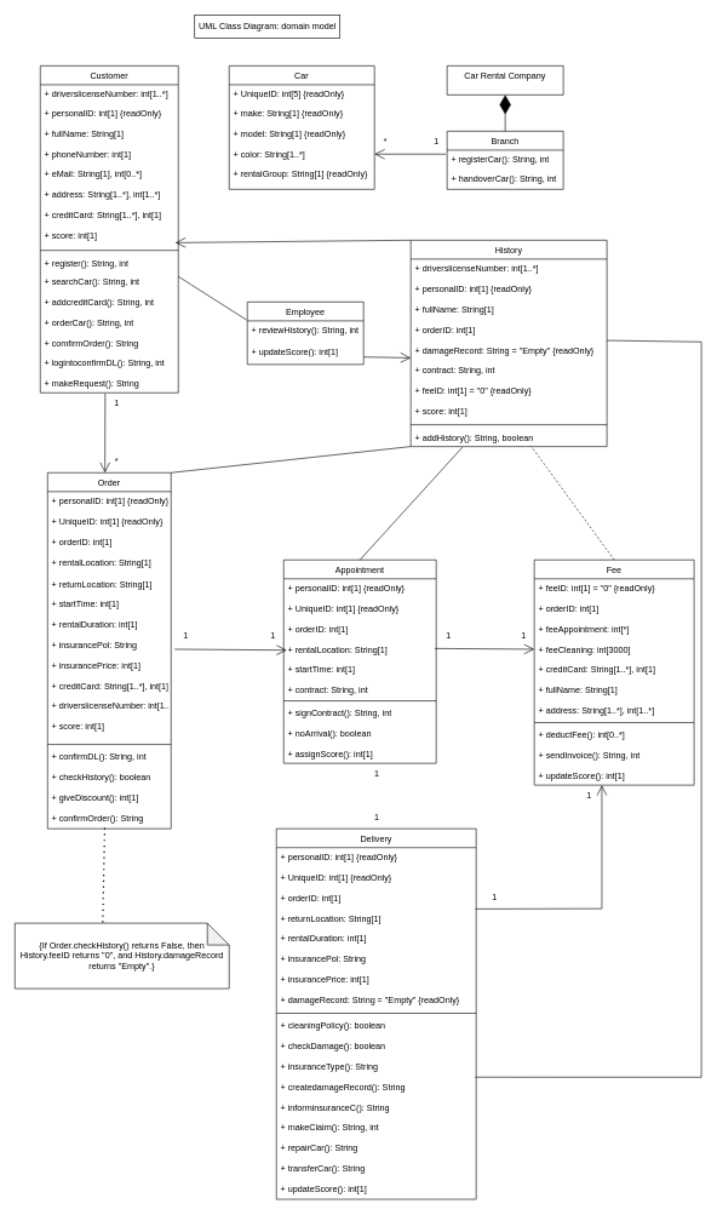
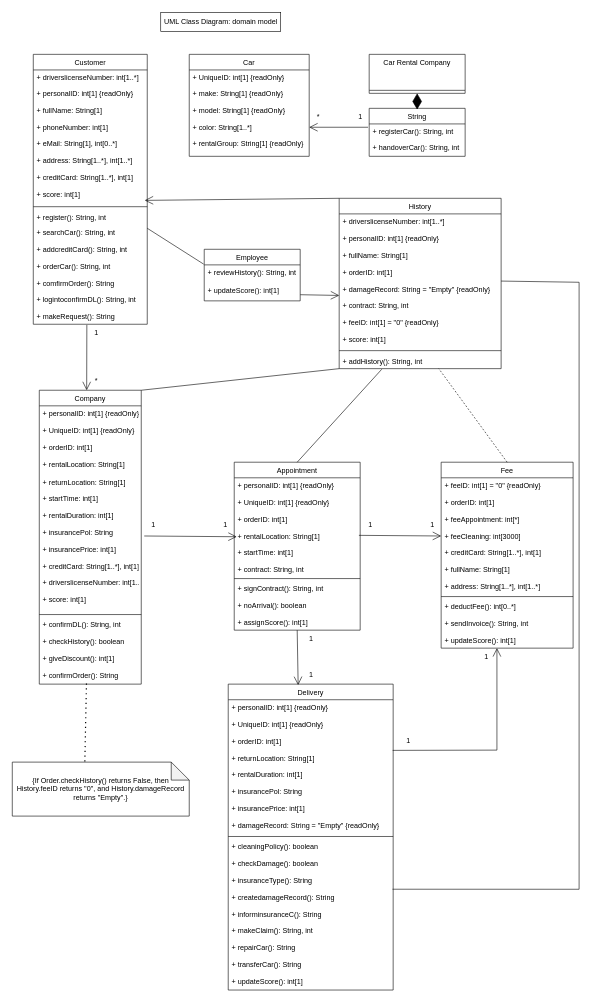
  <mxCell id="0" />
  <mxCell id="1" parent="0" />
- <mxCell id="2" value="Car Rental Company" style="swimlane;fontStyle=0;align=center;verticalAlign=top;childLayout=stackLayout;horizontal=1;startSize=60;horizontalStack=0;resizeParent=1;resizeLast=0;collapsible=1;marginBottom=0;rounded=0;shadow=0;strokeWidth=1;" parent="1" vertex="1"><mxGeometry x="615" y="90" width="160" height="40" as="geometry"><mxRectangle x="130" y="380" width="160" height="26" as="alternateBounds" /></mxGeometry></mxCell>
+ <mxCell id="2" value="Car Rental Company" style="swimlane;fontStyle=0;align=center;verticalAlign=top;childLayout=stackLayout;horizontal=1;startSize=60;horizontalStack=0;resizeParent=1;resizeLast=0;collapsible=1;marginBottom=0;rounded=0;shadow=0;strokeWidth=1;" parent="1" vertex="1"><mxGeometry x="615" y="90" width="160" height="65" as="geometry"><mxRectangle x="130" y="380" width="160" height="26" as="alternateBounds" /></mxGeometry></mxCell>
  <mxCell id="3" value="Fee" style="swimlane;fontStyle=0;align=center;verticalAlign=top;childLayout=stackLayout;horizontal=1;startSize=26;horizontalStack=0;resizeParent=1;resizeLast=0;collapsible=1;marginBottom=0;rounded=0;shadow=0;strokeWidth=1;" parent="1" vertex="1"><mxGeometry x="735" y="770" width="220" height="310" as="geometry"><mxRectangle x="130" y="380" width="160" height="26" as="alternateBounds" /></mxGeometry></mxCell>
  <mxCell id="4" value="+ feeID: int[1] = &quot;0&quot; {readOnly}&#10;&#10;+ orderID: int[1]&#10;&#10;+ feeAppointment: int[*]&#10;&#10;+ feeCleaning: int[3000]&#10;&#10;+ creditCard: String[1..*], int[1]&#10;&#10;+ fullName: String[1]&#10;&#10;+ address: String[1..*], int[1..*]&#10;" style="text;align=left;verticalAlign=top;spacingLeft=4;spacingRight=4;overflow=hidden;rotatable=0;points=[[0,0.5],[1,0.5]];portConstraint=eastwest;" parent="3" vertex="1"><mxGeometry y="26" width="220" height="194" as="geometry" /></mxCell>
  <mxCell id="5" value="" style="line;html=1;strokeWidth=1;align=left;verticalAlign=middle;spacingTop=-1;spacingLeft=3;spacingRight=3;rotatable=0;labelPosition=right;points=[];portConstraint=eastwest;" parent="3" vertex="1"><mxGeometry y="220" width="220" height="8" as="geometry" /></mxCell>
  <mxCell id="6" value="+ deductFee(): int[0..*]&#10;&#10;+ sendInvoice(): String, int&#10;&#10;+ updateScore(): int[1]" style="text;align=left;verticalAlign=top;spacingLeft=4;spacingRight=4;overflow=hidden;rotatable=0;points=[[0,0.5],[1,0.5]];portConstraint=eastwest;fontStyle=0" parent="3" vertex="1"><mxGeometry y="228" width="220" height="82" as="geometry" /></mxCell>
- <mxCell id="7" value="Branch" style="swimlane;fontStyle=0;align=center;verticalAlign=top;childLayout=stackLayout;horizontal=1;startSize=26;horizontalStack=0;resizeParent=1;resizeLast=0;collapsible=1;marginBottom=0;rounded=0;shadow=0;strokeWidth=1;" parent="1" vertex="1"><mxGeometry x="615" y="180" width="160" height="80" as="geometry"><mxRectangle x="130" y="380" width="160" height="26" as="alternateBounds" /></mxGeometry></mxCell>
+ <mxCell id="7" value="String" style="swimlane;fontStyle=0;align=center;verticalAlign=top;childLayout=stackLayout;horizontal=1;startSize=26;horizontalStack=0;resizeParent=1;resizeLast=0;collapsible=1;marginBottom=0;rounded=0;shadow=0;strokeWidth=1;" parent="1" vertex="1"><mxGeometry x="615" y="180" width="160" height="80" as="geometry"><mxRectangle x="130" y="380" width="160" height="26" as="alternateBounds" /></mxGeometry></mxCell>
  <mxCell id="8" value="+ registerCar(): String, int" style="text;align=left;verticalAlign=top;spacingLeft=4;spacingRight=4;overflow=hidden;rotatable=0;points=[[0,0.5],[1,0.5]];portConstraint=eastwest;fontStyle=0" parent="7" vertex="1"><mxGeometry y="26" width="160" height="26" as="geometry" /></mxCell>
  <mxCell id="9" value="+ handoverCar(): String, int" style="text;align=left;verticalAlign=top;spacingLeft=4;spacingRight=4;overflow=hidden;rotatable=0;points=[[0,0.5],[1,0.5]];portConstraint=eastwest;" parent="7" vertex="1"><mxGeometry y="52" width="160" height="26" as="geometry" /></mxCell>
  <mxCell id="10" value="Customer" style="swimlane;fontStyle=0;align=center;verticalAlign=top;childLayout=stackLayout;horizontal=1;startSize=26;horizontalStack=0;resizeParent=1;resizeLast=0;collapsible=1;marginBottom=0;rounded=0;shadow=0;strokeWidth=1;" parent="1" vertex="1"><mxGeometry x="55" y="90" width="190" height="450" as="geometry"><mxRectangle x="130" y="380" width="160" height="26" as="alternateBounds" /></mxGeometry></mxCell>
  <mxCell id="11" value="+ driverslicenseNumber: int[1..*]" style="text;align=left;verticalAlign=top;spacingLeft=4;spacingRight=4;overflow=hidden;rotatable=0;points=[[0,0.5],[1,0.5]];portConstraint=eastwest;" parent="10" vertex="1"><mxGeometry y="26" width="190" height="26" as="geometry" /></mxCell>
  <mxCell id="12" value="+ personalID: int[1] {readOnly}&#10;&#10;+ fullName: String[1]&#10;&#10;+ phoneNumber: int[1]&#10;&#10;+ eMail: String[1], int[0..*]&#10;&#10;+ address: String[1..*], int[1..*]&#10;&#10;+ creditCard: String[1..*], int[1]&#10;&#10;+ score: int[1]" style="text;align=left;verticalAlign=top;spacingLeft=4;spacingRight=4;overflow=hidden;rotatable=0;points=[[0,0.5],[1,0.5]];portConstraint=eastwest;rounded=0;shadow=0;html=0;" parent="10" vertex="1"><mxGeometry y="52" width="190" height="198" as="geometry" /></mxCell>
  <mxCell id="13" value="" style="line;html=1;strokeWidth=1;align=left;verticalAlign=middle;spacingTop=-1;spacingLeft=3;spacingRight=3;rotatable=0;labelPosition=right;points=[];portConstraint=eastwest;" parent="10" vertex="1"><mxGeometry y="250" width="190" height="8" as="geometry" /></mxCell>
  <mxCell id="14" value="+ register(): String, int" style="text;align=left;verticalAlign=top;spacingLeft=4;spacingRight=4;overflow=hidden;rotatable=0;points=[[0,0.5],[1,0.5]];portConstraint=eastwest;fontStyle=0" parent="10" vertex="1"><mxGeometry y="258" width="190" height="26" as="geometry" /></mxCell>
  <mxCell id="15" value="+ searchCar(): String, int&#10;&#10;+ addcreditCard(): String, int&#10;&#10;+ orderCar(): String, int&#10;&#10;+ comfirmOrder(): String&#10;&#10;+ logintoconfirmDL(): String, int&#10;&#10;+ makeRequest(): String" style="text;align=left;verticalAlign=top;spacingLeft=4;spacingRight=4;overflow=hidden;rotatable=0;points=[[0,0.5],[1,0.5]];portConstraint=eastwest;" parent="10" vertex="1"><mxGeometry y="284" width="190" height="166" as="geometry" /></mxCell>
- <mxCell id="16" value="Order" style="swimlane;fontStyle=0;align=center;verticalAlign=top;childLayout=stackLayout;horizontal=1;startSize=26;horizontalStack=0;resizeParent=1;resizeLast=0;collapsible=1;marginBottom=0;rounded=0;shadow=0;strokeWidth=1;" parent="1" vertex="1"><mxGeometry x="65" y="650" width="170" height="490" as="geometry"><mxRectangle x="-950" y="680" width="160" height="26" as="alternateBounds" /></mxGeometry></mxCell>
+ <mxCell id="16" value="Company" style="swimlane;fontStyle=0;align=center;verticalAlign=top;childLayout=stackLayout;horizontal=1;startSize=26;horizontalStack=0;resizeParent=1;resizeLast=0;collapsible=1;marginBottom=0;rounded=0;shadow=0;strokeWidth=1;" parent="1" vertex="1"><mxGeometry x="65" y="650" width="170" height="490" as="geometry"><mxRectangle x="-950" y="680" width="160" height="26" as="alternateBounds" /></mxGeometry></mxCell>
  <mxCell id="17" value="+ personalID: int[1] {readOnly}&#10;&#10;+ UniqueID: int[1] {readOnly}&#10;&#10;+ orderID: int[1]&#10;&#10;+ rentalLocation: String[1]&#10;" style="text;align=left;verticalAlign=top;spacingLeft=4;spacingRight=4;overflow=hidden;rotatable=0;points=[[0,0.5],[1,0.5]];portConstraint=eastwest;" parent="16" vertex="1"><mxGeometry y="26" width="170" height="114" as="geometry" /></mxCell>
  <mxCell id="18" value="+ returnLocation: String[1]&#10;&#10;+ startTime: int[1]&#10;&#10;+ rentalDuration: int[1]&#10;&#10;+ insurancePol: String&#10;&#10;+ insurancePrice: int[1]&#10;&#10;+ creditCard: String[1..*], int[1]&#10;&#10;+ driverslicenseNumber: int[1..*]&#10;&#10;+ score: int[1]&#10;" style="text;align=left;verticalAlign=top;spacingLeft=4;spacingRight=4;overflow=hidden;rotatable=0;points=[[0,0.5],[1,0.5]];portConstraint=eastwest;rounded=0;shadow=0;html=0;" parent="16" vertex="1"><mxGeometry y="140" width="170" height="230" as="geometry" /></mxCell>
  <mxCell id="19" value="" style="line;html=1;strokeWidth=1;align=left;verticalAlign=middle;spacingTop=-1;spacingLeft=3;spacingRight=3;rotatable=0;labelPosition=right;points=[];portConstraint=eastwest;" parent="16" vertex="1"><mxGeometry y="370" width="170" height="8" as="geometry" /></mxCell>
  <mxCell id="20" value="+ confirmDL(): String, int&#10;&#10;+ checkHistory(): boolean&#10;&#10;+ giveDiscount(): int[1]&#10;&#10;+ confirmOrder(): String&#10;" style="text;align=left;verticalAlign=top;spacingLeft=4;spacingRight=4;overflow=hidden;rotatable=0;points=[[0,0.5],[1,0.5]];portConstraint=eastwest;fontStyle=0" parent="16" vertex="1"><mxGeometry y="378" width="170" height="112" as="geometry" /></mxCell>
  <mxCell id="21" value="History" style="swimlane;fontStyle=0;align=center;verticalAlign=top;childLayout=stackLayout;horizontal=1;startSize=26;horizontalStack=0;resizeParent=1;resizeLast=0;collapsible=1;marginBottom=0;rounded=0;shadow=0;strokeWidth=1;" parent="1" vertex="1"><mxGeometry x="565" y="330" width="270" height="284" as="geometry"><mxRectangle x="130" y="380" width="160" height="26" as="alternateBounds" /></mxGeometry></mxCell>
  <mxCell id="22" value="+ driverslicenseNumber: int[1..*]&#10;&#10;+ personalID: int[1] {readOnly}&#10;&#10;+ fullName: String[1]&#10;&#10;+ orderID: int[1]&#10;&#10;+ damageRecord: String = &quot;Empty&quot; {readOnly}&#10;&#10;+ contract: String, int&#10;&#10;+ feeID: int[1] = &quot;0&quot; {readOnly}&#10;&#10;+ score: int[1]&#10;" style="text;align=left;verticalAlign=top;spacingLeft=4;spacingRight=4;overflow=hidden;rotatable=0;points=[[0,0.5],[1,0.5]];portConstraint=eastwest;" parent="21" vertex="1"><mxGeometry y="26" width="270" height="224" as="geometry" /></mxCell>
  <mxCell id="23" value="" style="line;html=1;strokeWidth=1;align=left;verticalAlign=middle;spacingTop=-1;spacingLeft=3;spacingRight=3;rotatable=0;labelPosition=right;points=[];portConstraint=eastwest;" parent="21" vertex="1"><mxGeometry y="250" width="270" height="8" as="geometry" /></mxCell>
- <mxCell id="24" value="+ addHistory(): String, boolean" style="text;align=left;verticalAlign=top;spacingLeft=4;spacingRight=4;overflow=hidden;rotatable=0;points=[[0,0.5],[1,0.5]];portConstraint=eastwest;fontStyle=0" parent="21" vertex="1"><mxGeometry y="258" width="270" height="26" as="geometry" /></mxCell>
+ <mxCell id="24" value="+ addHistory(): String, int" style="text;align=left;verticalAlign=top;spacingLeft=4;spacingRight=4;overflow=hidden;rotatable=0;points=[[0,0.5],[1,0.5]];portConstraint=eastwest;fontStyle=0" parent="21" vertex="1"><mxGeometry y="258" width="270" height="26" as="geometry" /></mxCell>
  <mxCell id="25" value="&lt;span style=&quot;text-wrap: nowrap;&quot;&gt;UML Class Diagram: domain model&lt;/span&gt;" style="rounded=0;whiteSpace=wrap;html=1;" parent="1" vertex="1"><mxGeometry x="267.5" y="20" width="200" height="32" as="geometry" /></mxCell>
  <mxCell id="26" value="Car" style="swimlane;fontStyle=0;align=center;verticalAlign=top;childLayout=stackLayout;horizontal=1;startSize=26;horizontalStack=0;resizeParent=1;resizeLast=0;collapsible=1;marginBottom=0;rounded=0;shadow=0;strokeWidth=1;" parent="1" vertex="1"><mxGeometry x="315" y="90" width="200" height="170" as="geometry"><mxRectangle x="130" y="380" width="160" height="26" as="alternateBounds" /></mxGeometry></mxCell>
- <mxCell id="27" value="+ UniqueID: int[5] {readOnly}" style="text;align=left;verticalAlign=top;spacingLeft=4;spacingRight=4;overflow=hidden;rotatable=0;points=[[0,0.5],[1,0.5]];portConstraint=eastwest;" parent="26" vertex="1"><mxGeometry y="26" width="200" height="26" as="geometry" /></mxCell>
+ <mxCell id="27" value="+ UniqueID: int[1] {readOnly}" style="text;align=left;verticalAlign=top;spacingLeft=4;spacingRight=4;overflow=hidden;rotatable=0;points=[[0,0.5],[1,0.5]];portConstraint=eastwest;" parent="26" vertex="1"><mxGeometry y="26" width="200" height="26" as="geometry" /></mxCell>
  <mxCell id="28" value="+ make: String[1] {readOnly}&#10;&#10;+ model: String[1] {readOnly}&#10;&#10;+ color: String[1..*]&#10;&#10;+ rentalGroup: String[1] {readOnly}" style="text;align=left;verticalAlign=top;spacingLeft=4;spacingRight=4;overflow=hidden;rotatable=0;points=[[0,0.5],[1,0.5]];portConstraint=eastwest;rounded=0;shadow=0;html=0;" parent="26" vertex="1"><mxGeometry y="52" width="200" height="108" as="geometry" /></mxCell>
  <mxCell id="29" value="" style="endArrow=diamondThin;endFill=1;endSize=24;html=1;rounded=0;exitX=0.5;exitY=0;exitDx=0;exitDy=0;entryX=0.5;entryY=1;entryDx=0;entryDy=0;" parent="1" source="7" target="2" edge="1"><mxGeometry width="160" relative="1" as="geometry"><mxPoint x="616.44" y="78.004" as="sourcePoint" /><mxPoint x="705" y="105.434" as="targetPoint" /></mxGeometry></mxCell>
  <mxCell id="30" value="" style="endArrow=open;endFill=1;endSize=12;html=1;rounded=0;exitX=-0.012;exitY=0.213;exitDx=0;exitDy=0;exitPerimeter=0;entryX=1;entryY=0.644;entryDx=0;entryDy=0;entryPerimeter=0;" parent="1" source="8" edge="1" target="28"><mxGeometry width="160" relative="1" as="geometry"><mxPoint x="585" y="155" as="sourcePoint" /><mxPoint x="515" y="155" as="targetPoint" /></mxGeometry></mxCell>
  <mxCell id="31" value="" style="endArrow=open;endFill=1;endSize=12;html=1;rounded=0;exitX=0.47;exitY=1.006;exitDx=0;exitDy=0;exitPerimeter=0;" parent="1" source="15" edge="1"><mxGeometry width="160" relative="1" as="geometry"><mxPoint x="144" y="390" as="sourcePoint" /><mxPoint x="144" y="650" as="targetPoint" /></mxGeometry></mxCell>
  <mxCell id="32" value="1" style="text;html=1;align=center;verticalAlign=middle;resizable=0;points=[];autosize=1;strokeColor=none;fillColor=none;" parent="1" vertex="1"><mxGeometry x="145" y="540" width="30" height="30" as="geometry" /></mxCell>
  <mxCell id="33" value="*" style="text;html=1;align=center;verticalAlign=middle;resizable=0;points=[];autosize=1;strokeColor=none;fillColor=none;" parent="1" vertex="1"><mxGeometry x="145" y="620" width="30" height="30" as="geometry" /></mxCell>
  <mxCell id="34" value="Appointment" style="swimlane;fontStyle=0;align=center;verticalAlign=top;childLayout=stackLayout;horizontal=1;startSize=26;horizontalStack=0;resizeParent=1;resizeLast=0;collapsible=1;marginBottom=0;rounded=0;shadow=0;strokeWidth=1;" parent="1" vertex="1"><mxGeometry x="390" y="770" width="210" height="280" as="geometry"><mxRectangle x="130" y="380" width="160" height="26" as="alternateBounds" /></mxGeometry></mxCell>
  <mxCell id="35" value="+ personalID: int[1] {readOnly}&#10;&#10;+ UniqueID: int[1] {readOnly}&#10;&#10;+ orderID: int[1]&#10;&#10;+ rentalLocation: String[1]&#10;&#10;+ startTime: int[1]&#10;&#10;+ contract: String, int&#10;" style="text;align=left;verticalAlign=top;spacingLeft=4;spacingRight=4;overflow=hidden;rotatable=0;points=[[0,0.5],[1,0.5]];portConstraint=eastwest;" parent="34" vertex="1"><mxGeometry y="26" width="210" height="164" as="geometry" /></mxCell>
  <mxCell id="36" value="" style="line;html=1;strokeWidth=1;align=left;verticalAlign=middle;spacingTop=-1;spacingLeft=3;spacingRight=3;rotatable=0;labelPosition=right;points=[];portConstraint=eastwest;" parent="34" vertex="1"><mxGeometry y="190" width="210" height="8" as="geometry" /></mxCell>
  <mxCell id="37" value="+ signContract(): String, int&#10;&#10;+ noArrival(): boolean&#10;&#10;+ assignScore(): int[1]&#10;" style="text;align=left;verticalAlign=top;spacingLeft=4;spacingRight=4;overflow=hidden;rotatable=0;points=[[0,0.5],[1,0.5]];portConstraint=eastwest;fontStyle=0" parent="34" vertex="1"><mxGeometry y="198" width="210" height="82" as="geometry" /></mxCell>
  <mxCell id="38" value="" style="endArrow=open;endFill=1;endSize=12;html=1;rounded=0;entryX=0.978;entryY=0.967;entryDx=0;entryDy=0;entryPerimeter=0;exitX=0;exitY=0;exitDx=0;exitDy=0;" parent="1" source="21" target="12" edge="1"><mxGeometry width="160" relative="1" as="geometry"><mxPoint x="615" y="375" as="sourcePoint" /><mxPoint x="425" y="323" as="targetPoint" /></mxGeometry></mxCell>
  <mxCell id="39" value="1" style="text;html=1;align=center;verticalAlign=middle;resizable=0;points=[];autosize=1;strokeColor=none;fillColor=none;" parent="1" vertex="1"><mxGeometry x="585" y="180" width="30" height="30" as="geometry" /></mxCell>
  <mxCell id="40" value="*" style="text;html=1;align=center;verticalAlign=middle;resizable=0;points=[];autosize=1;strokeColor=none;fillColor=none;" parent="1" vertex="1"><mxGeometry x="515" y="180" width="30" height="30" as="geometry" /></mxCell>
  <mxCell id="41" value="" style="endArrow=open;endFill=1;endSize=12;html=1;rounded=0;entryX=0.02;entryY=0.599;entryDx=0;entryDy=0;exitX=0;exitY=1.1;exitDx=0;exitDy=0;exitPerimeter=0;entryPerimeter=0;" parent="1" source="42" target="35" edge="1"><mxGeometry width="160" relative="1" as="geometry"><mxPoint x="344" y="564" as="sourcePoint" /><mxPoint x="394.32" y="844.49" as="targetPoint" /></mxGeometry></mxCell>
  <mxCell id="42" value="1" style="text;html=1;align=center;verticalAlign=middle;resizable=0;points=[];autosize=1;strokeColor=none;fillColor=none;" parent="1" vertex="1"><mxGeometry x="240" y="860" width="30" height="30" as="geometry" /></mxCell>
  <mxCell id="43" value="1" style="text;html=1;align=center;verticalAlign=middle;resizable=0;points=[];autosize=1;strokeColor=none;fillColor=none;" parent="1" vertex="1"><mxGeometry x="360" y="860" width="30" height="30" as="geometry" /></mxCell>
  <mxCell id="44" value="" style="endArrow=open;endFill=1;endSize=12;html=1;rounded=0;exitX=0.99;exitY=0.585;exitDx=0;exitDy=0;exitPerimeter=0;entryX=0;entryY=0.5;entryDx=0;entryDy=0;" parent="1" source="35" target="4" edge="1"><mxGeometry width="160" relative="1" as="geometry"><mxPoint x="602" y="818" as="sourcePoint" /><mxPoint x="736.76" y="819.504" as="targetPoint" /></mxGeometry></mxCell>
  <mxCell id="45" value="1" style="text;html=1;align=center;verticalAlign=middle;resizable=0;points=[];autosize=1;strokeColor=none;fillColor=none;" parent="1" vertex="1"><mxGeometry x="602" y="860" width="30" height="30" as="geometry" /></mxCell>
  <mxCell id="46" value="1" style="text;html=1;align=center;verticalAlign=middle;resizable=0;points=[];autosize=1;strokeColor=none;fillColor=none;" parent="1" vertex="1"><mxGeometry x="705" y="860" width="30" height="30" as="geometry" /></mxCell>
  <mxCell id="47" value="Delivery" style="swimlane;fontStyle=0;align=center;verticalAlign=top;childLayout=stackLayout;horizontal=1;startSize=26;horizontalStack=0;resizeParent=1;resizeLast=0;collapsible=1;marginBottom=0;rounded=0;shadow=0;strokeWidth=1;" parent="1" vertex="1"><mxGeometry x="380" y="1140" width="275" height="510" as="geometry"><mxRectangle x="130" y="380" width="160" height="26" as="alternateBounds" /></mxGeometry></mxCell>
  <mxCell id="48" value="+ personalID: int[1] {readOnly}&#10;&#10;+ UniqueID: int[1] {readOnly}&#10;&#10;+ orderID: int[1]&#10;&#10;+ returnLocation: String[1]&#10;&#10;+ rentalDuration: int[1]&#10;&#10;+ insurancePol: String&#10;&#10;+ insurancePrice: int[1]&#10;&#10;+ damageRecord: String = &quot;Empty&quot; {readOnly}" style="text;align=left;verticalAlign=top;spacingLeft=4;spacingRight=4;overflow=hidden;rotatable=0;points=[[0,0.5],[1,0.5]];portConstraint=eastwest;" parent="47" vertex="1"><mxGeometry y="26" width="275" height="224" as="geometry" /></mxCell>
  <mxCell id="49" value="" style="line;html=1;strokeWidth=1;align=left;verticalAlign=middle;spacingTop=-1;spacingLeft=3;spacingRight=3;rotatable=0;labelPosition=right;points=[];portConstraint=eastwest;" parent="47" vertex="1"><mxGeometry y="250" width="275" height="8" as="geometry" /></mxCell>
  <mxCell id="50" value="+ cleaningPolicy(): boolean&#10;&#10;+ checkDamage(): boolean&#10;&#10;+ insuranceType(): String&#10;&#10;+ createdamageRecord(): String&#10;&#10;+ informinsuranceC(): String&#10;&#10;+ makeClaim(): String, int&#10;&#10;+ repairCar(): String&#10;&#10;+ transferCar(): String&#10;&#10;+ updateScore(): int[1]&#10;" style="text;align=left;verticalAlign=top;spacingLeft=4;spacingRight=4;overflow=hidden;rotatable=0;points=[[0,0.5],[1,0.5]];portConstraint=eastwest;fontStyle=0" parent="47" vertex="1"><mxGeometry y="258" width="275" height="252" as="geometry" /></mxCell>
  <mxCell id="51" value="" style="endArrow=open;endFill=1;endSize=12;html=1;rounded=0;exitX=0.997;exitY=0.377;exitDx=0;exitDy=0;exitPerimeter=0;" parent="1" source="48" edge="1"><mxGeometry width="160" relative="1" as="geometry"><mxPoint x="535" y="900" as="sourcePoint" /><mxPoint x="828" y="1080" as="targetPoint" /><Array as="points"><mxPoint x="828" y="1250" /></Array></mxGeometry></mxCell>
+ <mxCell id="52" value="" style="endArrow=open;endFill=1;endSize=12;html=1;rounded=0;entryX=0.424;entryY=0.003;entryDx=0;entryDy=0;exitX=0.5;exitY=1;exitDx=0;exitDy=0;entryPerimeter=0;" parent="1" source="34" target="47" edge="1"><mxGeometry width="160" relative="1" as="geometry"><mxPoint x="535" y="920" as="sourcePoint" /><mxPoint x="695" y="920" as="targetPoint" /></mxGeometry></mxCell>
  <mxCell id="53" value="1" style="text;html=1;align=center;verticalAlign=middle;resizable=0;points=[];autosize=1;strokeColor=none;fillColor=none;" parent="1" vertex="1"><mxGeometry x="502.5" y="1050" width="30" height="30" as="geometry" /></mxCell>
  <mxCell id="54" value="1" style="text;html=1;align=center;verticalAlign=middle;resizable=0;points=[];autosize=1;strokeColor=none;fillColor=none;" parent="1" vertex="1"><mxGeometry x="502.5" y="1109" width="30" height="30" as="geometry" /></mxCell>
  <mxCell id="55" value="1" style="text;html=1;align=center;verticalAlign=middle;resizable=0;points=[];autosize=1;strokeColor=none;fillColor=none;" parent="1" vertex="1"><mxGeometry x="665" y="1220" width="30" height="30" as="geometry" /></mxCell>
  <mxCell id="56" value="1" style="text;html=1;align=center;verticalAlign=middle;resizable=0;points=[];autosize=1;strokeColor=none;fillColor=none;" parent="1" vertex="1"><mxGeometry x="795" y="1080" width="30" height="30" as="geometry" /></mxCell>
  <mxCell id="57" value="" style="endArrow=none;html=1;rounded=0;exitX=1;exitY=0;exitDx=0;exitDy=0;entryX=0;entryY=1;entryDx=0;entryDy=0;" parent="1" source="16" target="21" edge="1"><mxGeometry width="50" height="50" relative="1" as="geometry"><mxPoint x="575" y="690" as="sourcePoint" /><mxPoint x="625" y="640" as="targetPoint" /></mxGeometry></mxCell>
  <mxCell id="58" value="{If Order.checkHistory() returns False, then History.feeID returns &quot;0&quot;, and History.damageRecord returns &quot;Empty&quot;.}" style="shape=note;whiteSpace=wrap;html=1;backgroundOutline=1;darkOpacity=0.05;" parent="1" vertex="1"><mxGeometry x="20" y="1270" width="295" height="90" as="geometry" /></mxCell>
  <mxCell id="59" value="" style="endArrow=none;dashed=1;html=1;dashPattern=1 3;strokeWidth=2;rounded=0;entryX=0.463;entryY=0.964;entryDx=0;entryDy=0;entryPerimeter=0;exitX=0.41;exitY=-0.011;exitDx=0;exitDy=0;exitPerimeter=0;" parent="1" source="58" target="20" edge="1"><mxGeometry width="50" height="50" relative="1" as="geometry"><mxPoint x="425" y="1090" as="sourcePoint" /><mxPoint x="139.29" y="1196.48" as="targetPoint" /></mxGeometry></mxCell>
  <mxCell id="60" value="&lt;span style=&quot;font-weight: normal;&quot;&gt;Employee&lt;/span&gt;" style="swimlane;fontStyle=1;align=center;verticalAlign=top;childLayout=stackLayout;horizontal=1;startSize=26;horizontalStack=0;resizeParent=1;resizeParentMax=0;resizeLast=0;collapsible=1;marginBottom=0;whiteSpace=wrap;html=1;" parent="1" vertex="1"><mxGeometry x="340" y="415" width="160" height="86" as="geometry" /></mxCell>
  <mxCell id="61" value="&lt;div&gt;+ reviewHistory(): String, int&lt;/div&gt;&lt;div&gt;&lt;br&gt;&lt;/div&gt;&lt;div&gt;+ updateScore(): int[1]&lt;/div&gt;" style="text;strokeColor=none;fillColor=none;align=left;verticalAlign=top;spacingLeft=4;spacingRight=4;overflow=hidden;rotatable=0;points=[[0,0.5],[1,0.5]];portConstraint=eastwest;whiteSpace=wrap;html=1;" parent="60" vertex="1"><mxGeometry y="26" width="160" height="60" as="geometry" /></mxCell>
  <mxCell id="62" value="" style="endArrow=none;html=1;rounded=0;entryX=-0.006;entryY=-0.021;entryDx=0;entryDy=0;entryPerimeter=0;exitX=1;exitY=0.036;exitDx=0;exitDy=0;exitPerimeter=0;" parent="1" source="15" target="61" edge="1"><mxGeometry width="50" height="50" relative="1" as="geometry"><mxPoint x="247" y="386" as="sourcePoint" /><mxPoint x="605" y="460" as="targetPoint" /></mxGeometry></mxCell>
  <mxCell id="63" value="" style="endArrow=open;endFill=1;endSize=12;html=1;rounded=0;exitX=1.001;exitY=0.829;exitDx=0;exitDy=0;exitPerimeter=0;entryX=0;entryY=0.607;entryDx=0;entryDy=0;entryPerimeter=0;" parent="1" source="61" target="22" edge="1"><mxGeometry width="160" relative="1" as="geometry"><mxPoint x="505" y="490" as="sourcePoint" /><mxPoint x="565" y="490" as="targetPoint" /></mxGeometry></mxCell>
  <mxCell id="64" value="" style="endArrow=none;html=1;rounded=0;exitX=0.5;exitY=0;exitDx=0;exitDy=0;entryX=0.263;entryY=1.038;entryDx=0;entryDy=0;entryPerimeter=0;" edge="1" parent="1" source="34" target="24"><mxGeometry width="50" height="50" relative="1" as="geometry"><mxPoint x="465" y="696" as="sourcePoint" /><mxPoint x="795" y="660" as="targetPoint" /></mxGeometry></mxCell>
  <mxCell id="65" value="" style="endArrow=none;html=1;rounded=0;exitX=0.5;exitY=0;exitDx=0;exitDy=0;entryX=0.615;entryY=1;entryDx=0;entryDy=0;entryPerimeter=0;dashed=1;" edge="1" parent="1" source="3" target="24"><mxGeometry width="50" height="50" relative="1" as="geometry"><mxPoint x="684" y="775" as="sourcePoint" /><mxPoint x="825" y="620" as="targetPoint" /></mxGeometry></mxCell>
  <mxCell id="66" value="" style="endArrow=none;html=1;rounded=0;entryX=1;entryY=0.5;entryDx=0;entryDy=0;exitX=0.996;exitY=0.333;exitDx=0;exitDy=0;exitPerimeter=0;" edge="1" parent="1" source="50" target="22"><mxGeometry width="50" height="50" relative="1" as="geometry"><mxPoint x="985" y="1470" as="sourcePoint" /><mxPoint x="885" y="540" as="targetPoint" /><Array as="points"><mxPoint x="965" y="1482" /><mxPoint x="965" y="470" /></Array></mxGeometry></mxCell>
